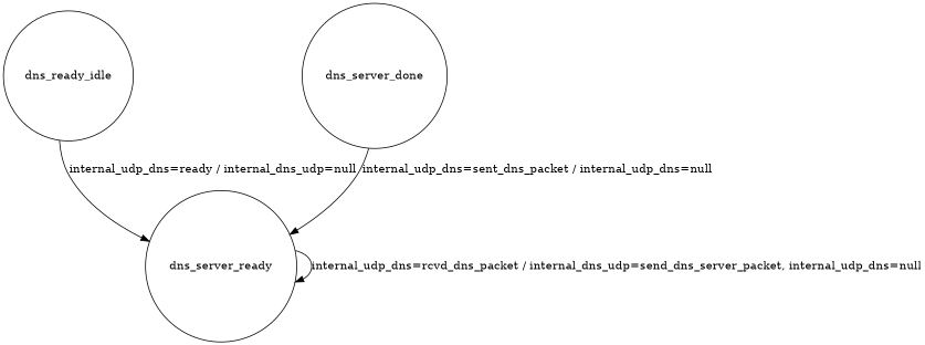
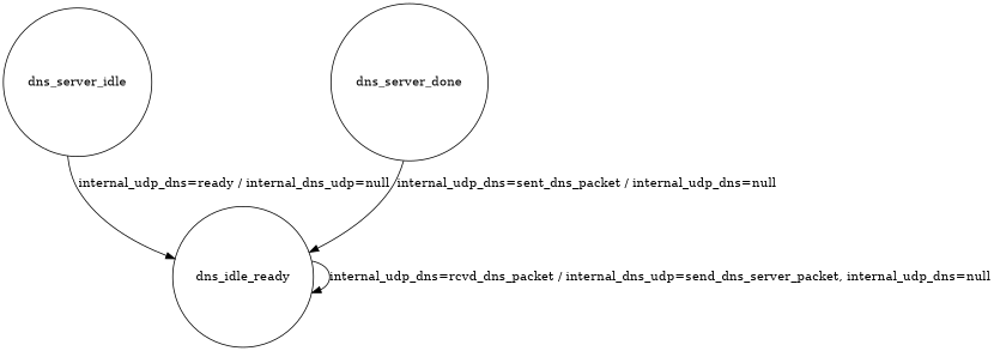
  digraph {
    rankdir=TB
    node [shape=circle]
-   n1 [label=dns_ready_idle]
-   n2 [label=dns_server_ready]
+   n1 [label=dns_server_idle]
+   n2 [label=dns_idle_ready]
    n3 [label=dns_server_done]
    n1 -> n2 [label="internal_udp_dns=ready / internal_dns_udp=null"]
    n2 -> n2 [label="internal_udp_dns=rcvd_dns_packet / internal_dns_udp=send_dns_server_packet, internal_udp_dns=null"]
    n3 -> n2 [label="internal_udp_dns=sent_dns_packet / internal_udp_dns=null"]
  }
